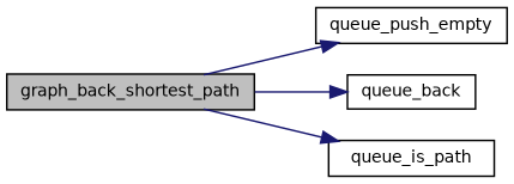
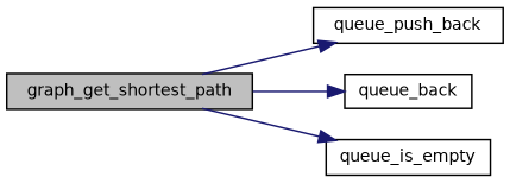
  digraph {
    rankdir=LR
    node [color=black fillcolor=white fontname=Helvetica fontsize=10 shape=record style=filled]
    edge [color=midnightblue fontname=Helvetica fontsize=10 labelfontname=Helvetica labelfontsize=10 style=solid]
-   n1 [fillcolor=grey75 fontcolor=black height=0.2 label=graph_back_shortest_path width=0.4]
-   n2 [height=0.2 label=queue_push_empty width=0.4]
+   n1 [fillcolor=grey75 fontcolor=black height=0.2 label=graph_get_shortest_path width=0.4]
+   n2 [height=0.2 label=queue_push_back width=0.4]
    n3 [height=0.2 label=queue_back width=0.4]
-   n4 [height=0.2 label=queue_is_path width=0.4]
+   n4 [height=0.2 label=queue_is_empty width=0.4]
    n1 -> n2
    n1 -> n3
    n1 -> n4
  }
